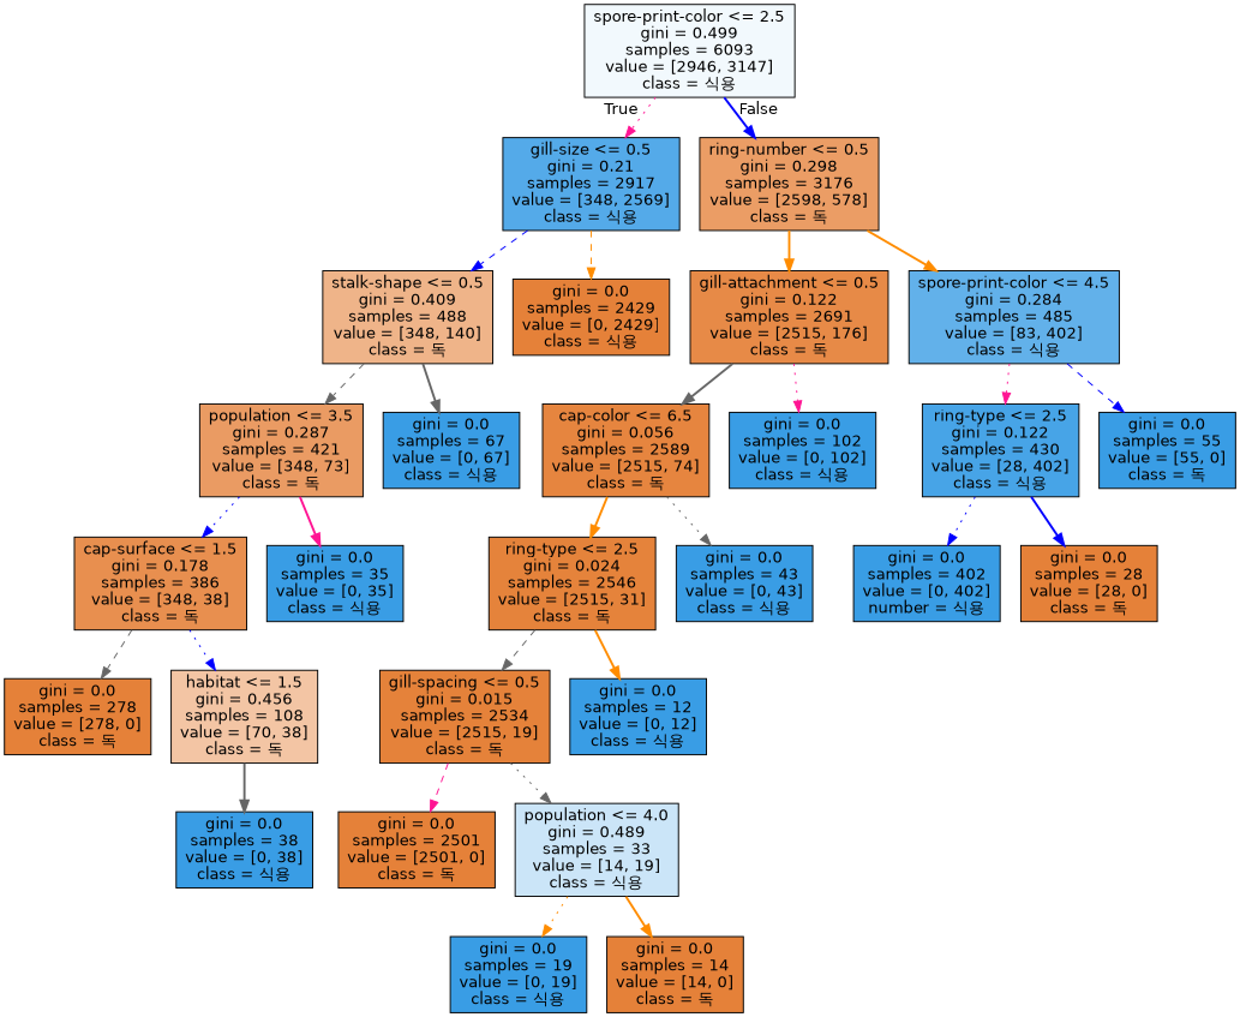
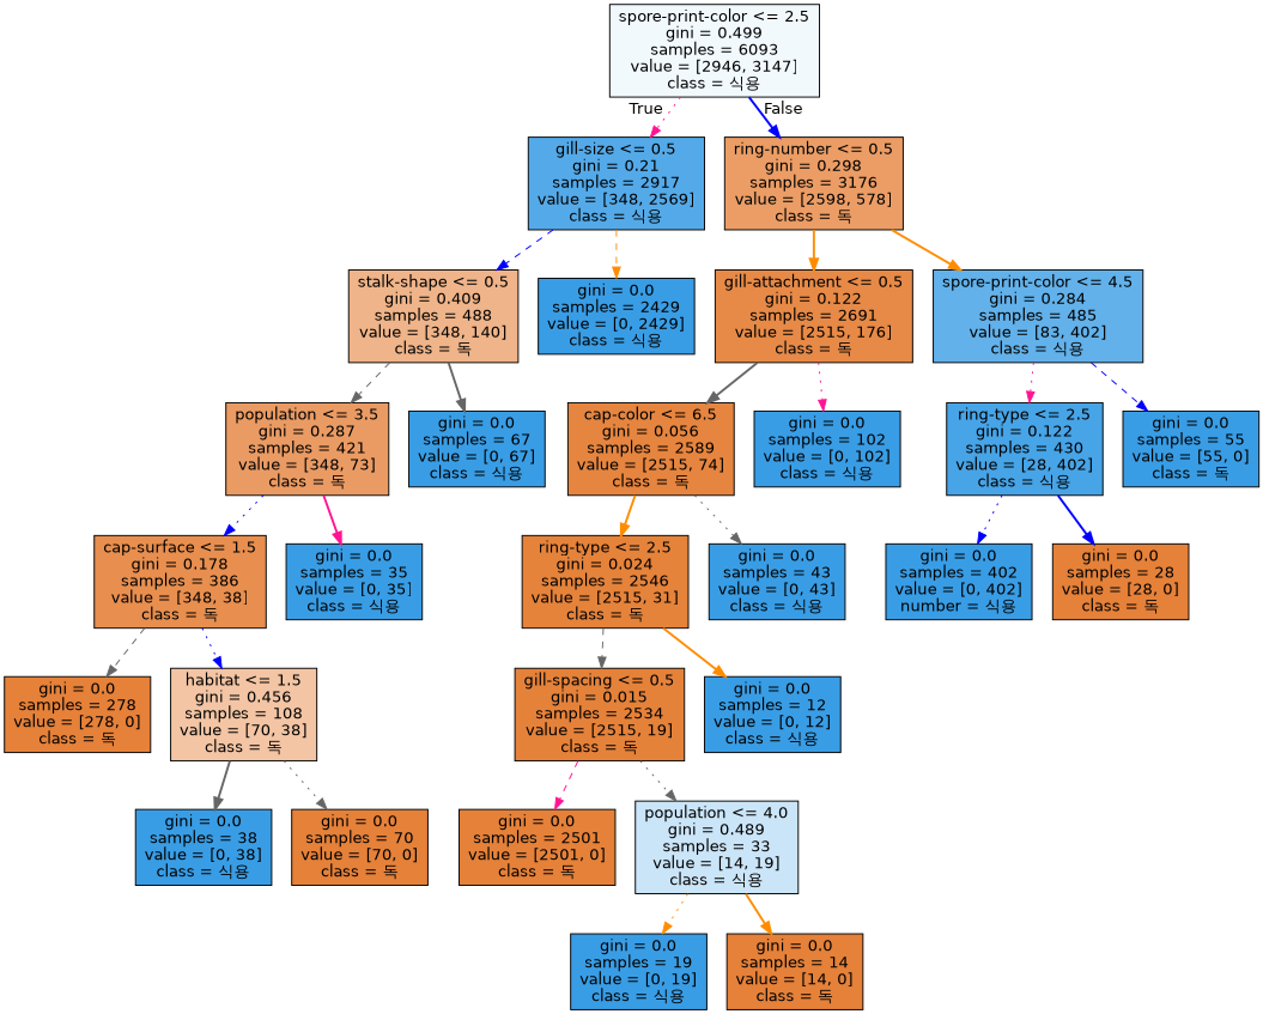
  digraph {
    node [color=black fillcolor="#399de5" fontname=helvetica shape=box style=filled]
    edge [color=gray40 fontname=helvetica style=bold]
    n1 [fillcolor="#f2f9fd" label="spore-print-color <= 2.5\ngini = 0.499\nsamples = 6093\nvalue = [2946, 3147]\nclass = 식용"]
    n2 [fillcolor="#54aae9" label="gill-size <= 0.5\ngini = 0.21\nsamples = 2917\nvalue = [348, 2569]\nclass = 식용"]
    n3 [fillcolor="#eb9d65" label="ring-number <= 0.5\ngini = 0.298\nsamples = 3176\nvalue = [2598, 578]\nclass = 독"]
    n4 [fillcolor="#efb489" label="stalk-shape <= 0.5\ngini = 0.409\nsamples = 488\nvalue = [348, 140]\nclass = 독"]
-   n5 [fillcolor="#e58139" label="gini = 0.0\nsamples = 2429\nvalue = [0, 2429]\nclass = 식용"]
+   n5 [label="gini = 0.0\nsamples = 2429\nvalue = [0, 2429]\nclass = 식용"]
    n6 [fillcolor="#e78a47" label="gill-attachment <= 0.5\ngini = 0.122\nsamples = 2691\nvalue = [2515, 176]\nclass = 독"]
    n7 [fillcolor="#62b1ea" label="spore-print-color <= 4.5\ngini = 0.284\nsamples = 485\nvalue = [83, 402]\nclass = 식용"]
    n8 [fillcolor="#ea9b63" label="population <= 3.5\ngini = 0.287\nsamples = 421\nvalue = [348, 73]\nclass = 독"]
    n9 [label="gini = 0.0\nsamples = 67\nvalue = [0, 67]\nclass = 식용"]
    n10 [fillcolor="#e88f4f" label="cap-surface <= 1.5\ngini = 0.178\nsamples = 386\nvalue = [348, 38]\nclass = 독"]
    n11 [label="gini = 0.0\nsamples = 35\nvalue = [0, 35]\nclass = 식용"]
    n12 [fillcolor="#e58139" label="gini = 0.0\nsamples = 278\nvalue = [278, 0]\nclass = 독"]
    n13 [fillcolor="#f3c5a4" label="habitat <= 1.5\ngini = 0.456\nsamples = 108\nvalue = [70, 38]\nclass = 독"]
    n14 [label="gini = 0.0\nsamples = 38\nvalue = [0, 38]\nclass = 식용"]
+   n15 [fillcolor="#e58139" label="gini = 0.0\nsamples = 70\nvalue = [70, 0]\nclass = 독"]
    n16 [fillcolor="#e6853f" label="cap-color <= 6.5\ngini = 0.056\nsamples = 2589\nvalue = [2515, 74]\nclass = 독"]
    n17 [label="gini = 0.0\nsamples = 102\nvalue = [0, 102]\nclass = 식용"]
    n18 [fillcolor="#47a4e7" label="ring-type <= 2.5\ngini = 0.122\nsamples = 430\nvalue = [28, 402]\nclass = 식용"]
    n19 [label="gini = 0.0\nsamples = 55\nvalue = [55, 0]\nclass = 독"]
    n20 [fillcolor="#e5833b" label="ring-type <= 2.5\ngini = 0.024\nsamples = 2546\nvalue = [2515, 31]\nclass = 독"]
    n21 [label="gini = 0.0\nsamples = 43\nvalue = [0, 43]\nclass = 식용"]
    n22 [fillcolor="#e5823a" label="gill-spacing <= 0.5\ngini = 0.015\nsamples = 2534\nvalue = [2515, 19]\nclass = 독"]
    n23 [label="gini = 0.0\nsamples = 12\nvalue = [0, 12]\nclass = 식용"]
    n24 [fillcolor="#e58139" label="gini = 0.0\nsamples = 2501\nvalue = [2501, 0]\nclass = 독"]
    n25 [fillcolor="#cbe5f8" label="population <= 4.0\ngini = 0.489\nsamples = 33\nvalue = [14, 19]\nclass = 식용"]
    n26 [label="gini = 0.0\nsamples = 19\nvalue = [0, 19]\nclass = 식용"]
    n27 [fillcolor="#e58139" label="gini = 0.0\nsamples = 14\nvalue = [14, 0]\nclass = 독"]
    n28 [label="gini = 0.0\nsamples = 402\nvalue = [0, 402]\nnumber = 식용"]
    n29 [fillcolor="#e58139" label="gini = 0.0\nsamples = 28\nvalue = [28, 0]\nclass = 독"]
    n1 -> n2 [color=deeppink headlabel=True labelangle=45 labeldistance=2.5 style=dotted]
    n1 -> n3 [color=blue headlabel=False labelangle=-45 labeldistance=2.5]
    n2 -> n4 [color=blue style=dashed]
    n2 -> n5 [color=darkorange style=dashed]
    n3 -> n6 [color=darkorange]
    n3 -> n7 [color=darkorange]
    n4 -> n8 [style=dashed]
    n4 -> n9
    n6 -> n16
    n6 -> n17 [color=deeppink style=dotted]
    n7 -> n18 [color=deeppink style=dotted]
    n7 -> n19 [color=blue style=dashed]
    n8 -> n10 [color=blue style=dotted]
    n8 -> n11 [color=deeppink]
    n10 -> n12 [style=dashed]
    n10 -> n13 [color=blue style=dotted]
    n13 -> n14
+   n13 -> n15 [style=dotted]
    n16 -> n20 [color=darkorange]
    n16 -> n21 [style=dotted]
    n18 -> n28 [color=blue style=dotted]
    n18 -> n29 [color=blue]
    n20 -> n22 [style=dashed]
    n20 -> n23 [color=darkorange]
    n22 -> n24 [color=deeppink style=dashed]
    n22 -> n25 [style=dotted]
    n25 -> n26 [color=darkorange style=dotted]
    n25 -> n27 [color=darkorange]
  }
